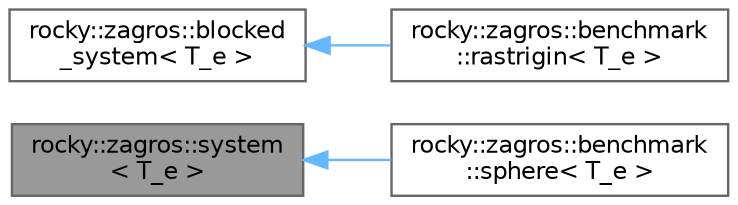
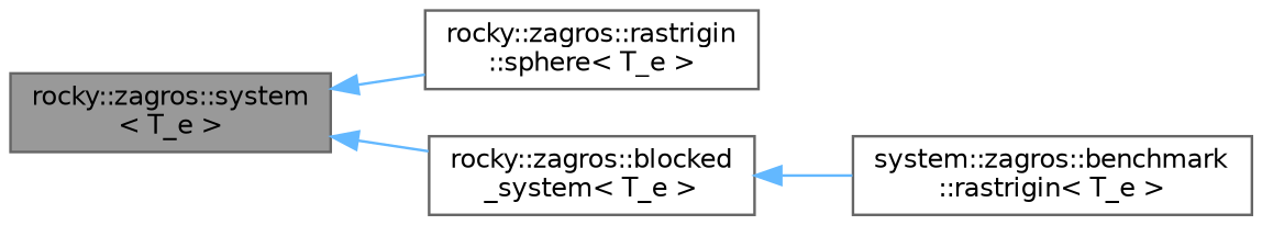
  digraph {
    rankdir=LR
    node [color=gray40 fillcolor=white fontname=Helvetica fontsize=10 shape=box style=filled]
    edge [color=steelblue1 dir=back fontname=Helvetica fontsize=10 labelfontname=Helvetica labelfontsize=10 style=solid]
    n1 [fillcolor=grey60 fontcolor=black height=0.2 label="rocky::zagros::system\l\< T_e \>" width=0.4]
-   n2 [height=0.2 label="rocky::zagros::benchmark\l::sphere\< T_e \>" width=0.4]
+   n2 [height=0.2 label="rocky::zagros::rastrigin\l::sphere\< T_e \>" width=0.4]
    n3 [height=0.2 label="rocky::zagros::blocked\l_system\< T_e \>" width=0.4]
-   n4 [height=0.2 label="rocky::zagros::benchmark\l::rastrigin\< T_e \>" width=0.4]
+   n4 [height=0.2 label="system::zagros::benchmark\l::rastrigin\< T_e \>" width=0.4]
    n1 -> n2
+   n1 -> n3
    n3 -> n4
  }
